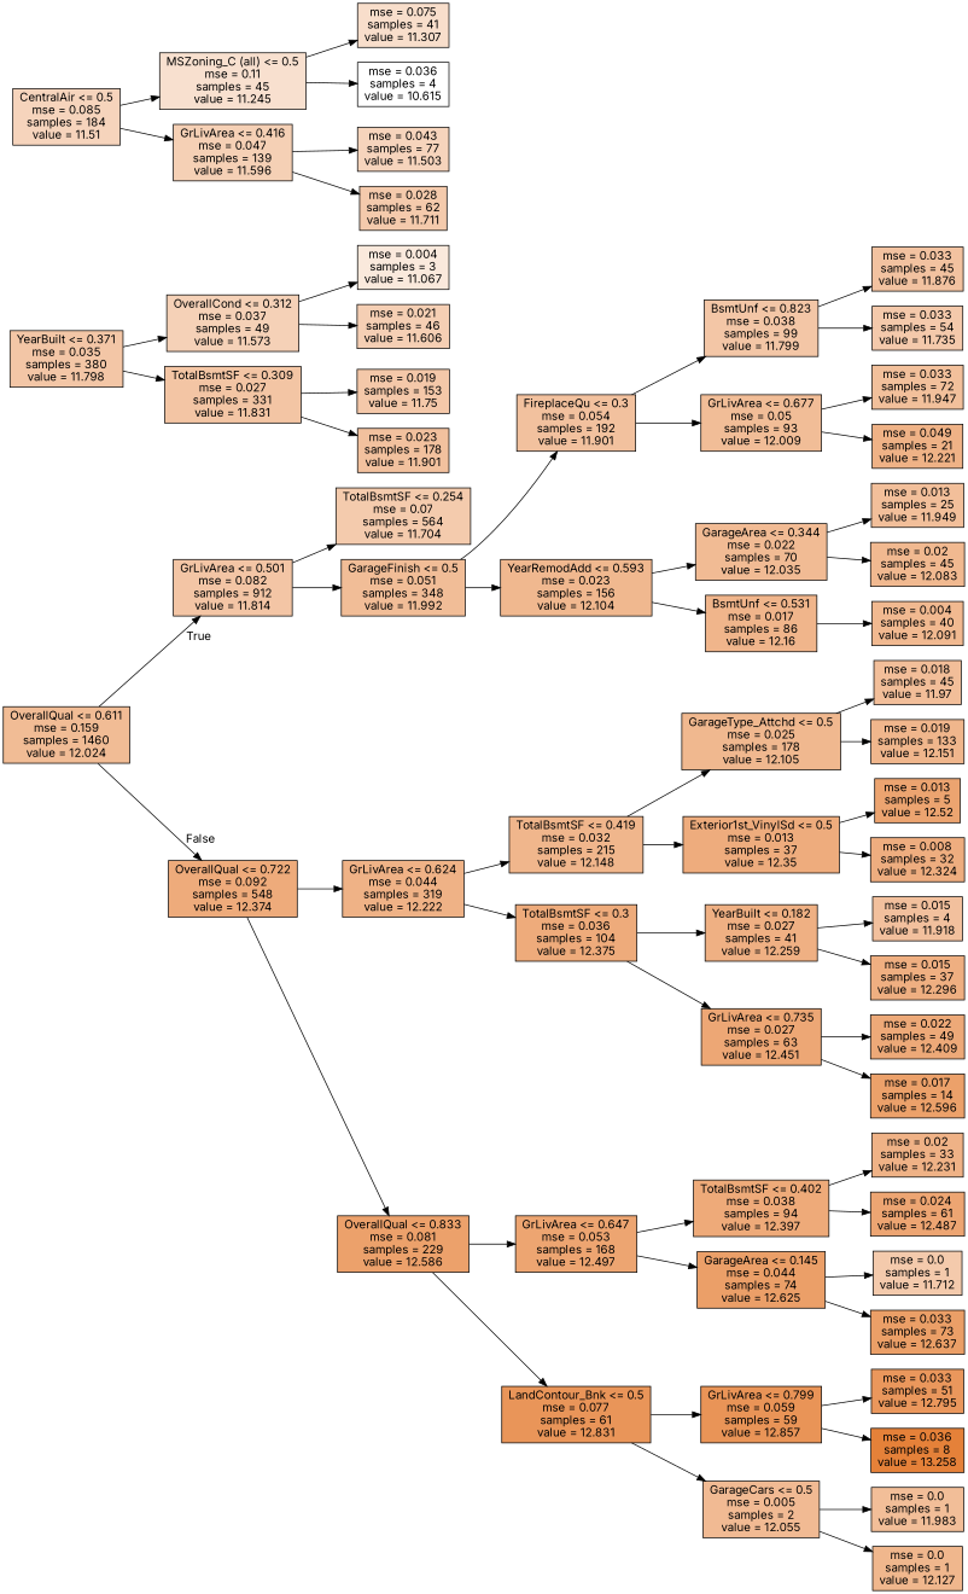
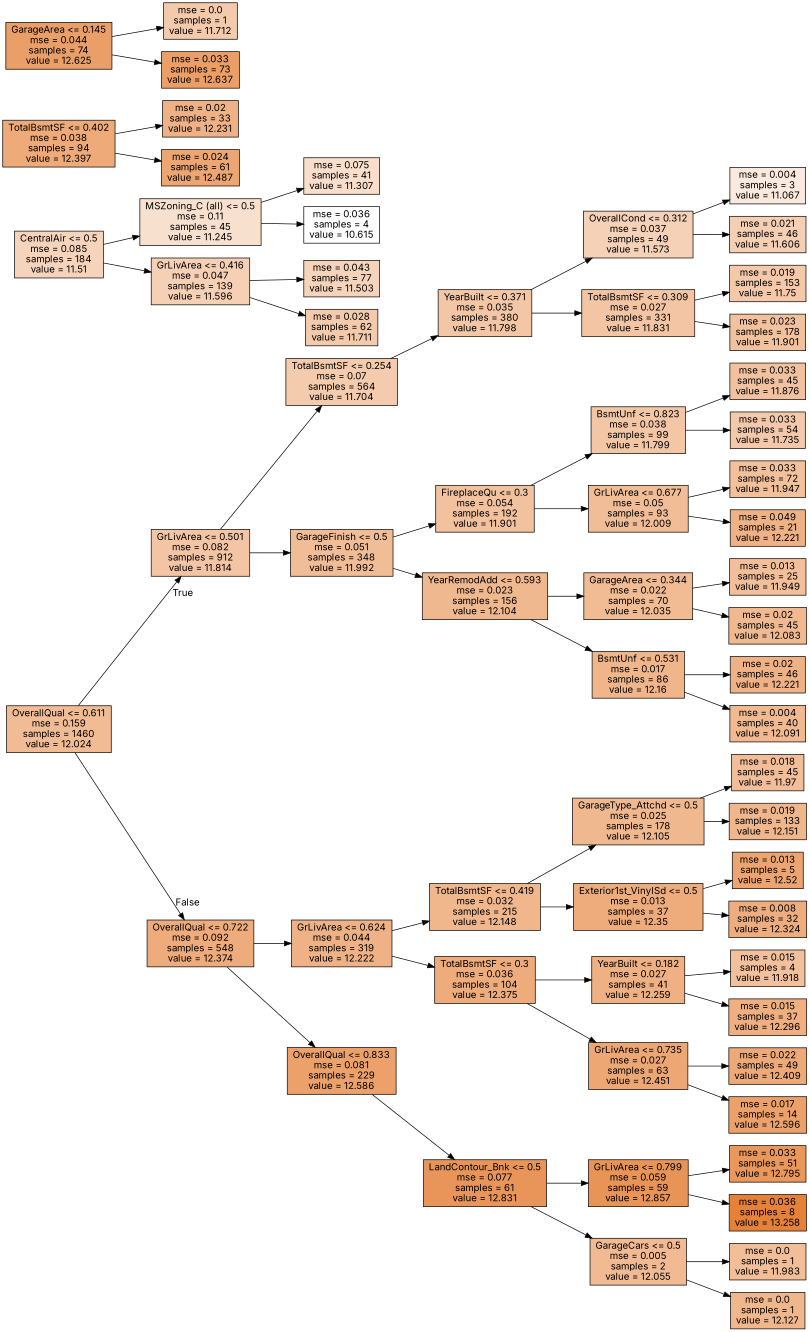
  digraph {
    fontname=Inter
    rankdir=LR
    node [color=black fillcolor="#e581399b" fontname=Inter shape=box style=filled]
    edge [fontname=Inter]
    n1 [fillcolor="#e5813988" label="OverallQual <= 0.611\nmse = 0.159\nsamples = 1460\nvalue = 12.024"]
    n2 [fillcolor="#e5813974" label="GrLivArea <= 0.501\nmse = 0.082\nsamples = 912\nvalue = 11.814"]
    n3 [fillcolor="#e58139aa" label="OverallQual <= 0.722\nmse = 0.092\nsamples = 548\nvalue = 12.374"]
    n4 [fillcolor="#e5813969" label="TotalBsmtSF <= 0.254\nmse = 0.07\nsamples = 564\nvalue = 11.704"]
    n5 [fillcolor="#e5813985" label="GarageFinish <= 0.5\nmse = 0.051\nsamples = 348\nvalue = 11.992"]
    n6 [label="GrLivArea <= 0.624\nmse = 0.044\nsamples = 319\nvalue = 12.222"]
    n7 [fillcolor="#e58139be" label="OverallQual <= 0.833\nmse = 0.081\nsamples = 229\nvalue = 12.586"]
    n8 [fillcolor="#e5813972" label="YearBuilt <= 0.371\nmse = 0.035\nsamples = 380\nvalue = 11.798"]
    n9 [fillcolor="#e581397c" label="FireplaceQu <= 0.3\nmse = 0.054\nsamples = 192\nvalue = 11.901"]
    n10 [fillcolor="#e5813990" label="YearRemodAdd <= 0.593\nmse = 0.023\nsamples = 156\nvalue = 12.104"]
    n11 [fillcolor="#e5813956" label="CentralAir <= 0.5\nmse = 0.085\nsamples = 184\nvalue = 11.51"]
    n12 [fillcolor="#e581393d" label="MSZoning_C (all) <= 0.5\nmse = 0.11\nsamples = 45\nvalue = 11.245"]
    n13 [fillcolor="#e581395f" label="GrLivArea <= 0.416\nmse = 0.047\nsamples = 139\nvalue = 11.596"]
    n14 [fillcolor="#e581395c" label="OverallCond <= 0.312\nmse = 0.037\nsamples = 49\nvalue = 11.573"]
    n15 [fillcolor="#e5813975" label="TotalBsmtSF <= 0.309\nmse = 0.027\nsamples = 331\nvalue = 11.831"]
    n16 [fillcolor="#e5813943" label="mse = 0.075\nsamples = 41\nvalue = 11.307"]
    n17 [fillcolor="#e5813900" label="mse = 0.036\nsamples = 4\nvalue = 10.615"]
    n18 [fillcolor="#e5813956" label="mse = 0.043\nsamples = 77\nvalue = 11.503"]
    n19 [fillcolor="#e581396a" label="mse = 0.028\nsamples = 62\nvalue = 11.711"]
    n20 [fillcolor="#e581392c" label="mse = 0.004\nsamples = 3\nvalue = 11.067"]
    n21 [fillcolor="#e5813960" label="mse = 0.021\nsamples = 46\nvalue = 11.606"]
    n22 [fillcolor="#e581396e" label="mse = 0.019\nsamples = 153\nvalue = 11.75"]
    n23 [fillcolor="#e581397c" label="mse = 0.023\nsamples = 178\nvalue = 11.901"]
    n24 [fillcolor="#e5813972" label="BsmtUnf <= 0.823\nmse = 0.038\nsamples = 99\nvalue = 11.799"]
    n25 [fillcolor="#e5813986" label="GrLivArea <= 0.677\nmse = 0.05\nsamples = 93\nvalue = 12.009"]
    n26 [fillcolor="#e5813989" label="GarageArea <= 0.344\nmse = 0.022\nsamples = 70\nvalue = 12.035"]
    n27 [fillcolor="#e5813995" label="BsmtUnf <= 0.531\nmse = 0.017\nsamples = 86\nvalue = 12.16"]
    n28 [fillcolor="#e581397a" label="mse = 0.033\nsamples = 45\nvalue = 11.876"]
    n29 [fillcolor="#e581396c" label="mse = 0.033\nsamples = 54\nvalue = 11.735"]
    n30 [fillcolor="#e5813980" label="mse = 0.033\nsamples = 72\nvalue = 11.947"]
    n31 [label="mse = 0.049\nsamples = 21\nvalue = 12.221"]
    n32 [fillcolor="#e5813981" label="mse = 0.013\nsamples = 25\nvalue = 11.949"]
    n33 [fillcolor="#e581398e" label="mse = 0.02\nsamples = 45\nvalue = 12.083"]
+   n34 [label="mse = 0.02\nsamples = 46\nvalue = 12.221"]
    n35 [fillcolor="#e581398e" label="mse = 0.004\nsamples = 40\nvalue = 12.091"]
    n36 [fillcolor="#e5813994" label="TotalBsmtSF <= 0.419\nmse = 0.032\nsamples = 215\nvalue = 12.148"]
    n37 [fillcolor="#e58139aa" label="TotalBsmtSF <= 0.3\nmse = 0.036\nsamples = 104\nvalue = 12.375"]
-   n38 [fillcolor="#e58139b6" label="GrLivArea <= 0.647\nmse = 0.053\nsamples = 168\nvalue = 12.497"]
    n39 [fillcolor="#e58139d6" label="LandContour_Bnk <= 0.5\nmse = 0.077\nsamples = 61\nvalue = 12.831"]
    n40 [fillcolor="#e5813990" label="GarageType_Attchd <= 0.5\nmse = 0.025\nsamples = 178\nvalue = 12.105"]
    n41 [fillcolor="#e58139a7" label="Exterior1st_VinylSd <= 0.5\nmse = 0.013\nsamples = 37\nvalue = 12.35"]
    n42 [fillcolor="#e581399f" label="YearBuilt <= 0.182\nmse = 0.027\nsamples = 41\nvalue = 12.259"]
    n43 [fillcolor="#e58139b1" label="GrLivArea <= 0.735\nmse = 0.027\nsamples = 63\nvalue = 12.451"]
    n44 [fillcolor="#e5813983" label="mse = 0.018\nsamples = 45\nvalue = 11.97"]
    n45 [fillcolor="#e5813994" label="mse = 0.019\nsamples = 133\nvalue = 12.151"]
    n46 [fillcolor="#e58139b8" label="mse = 0.013\nsamples = 5\nvalue = 12.52"]
    n47 [fillcolor="#e58139a5" label="mse = 0.008\nsamples = 32\nvalue = 12.324"]
    n48 [fillcolor="#e581397e" label="mse = 0.015\nsamples = 4\nvalue = 11.918"]
    n49 [fillcolor="#e58139a2" label="mse = 0.015\nsamples = 37\nvalue = 12.296"]
    n50 [fillcolor="#e58139ad" label="mse = 0.022\nsamples = 49\nvalue = 12.409"]
    n51 [fillcolor="#e58139bf" label="mse = 0.017\nsamples = 14\nvalue = 12.596"]
    n52 [fillcolor="#e58139ac" label="TotalBsmtSF <= 0.402\nmse = 0.038\nsamples = 94\nvalue = 12.397"]
    n53 [fillcolor="#e58139c2" label="GarageArea <= 0.145\nmse = 0.044\nsamples = 74\nvalue = 12.625"]
    n54 [fillcolor="#e58139d8" label="GrLivArea <= 0.799\nmse = 0.059\nsamples = 59\nvalue = 12.857"]
    n55 [fillcolor="#e581398b" label="GarageCars <= 0.5\nmse = 0.005\nsamples = 2\nvalue = 12.055"]
    n56 [fillcolor="#e581399c" label="mse = 0.02\nsamples = 33\nvalue = 12.231"]
    n57 [fillcolor="#e58139b5" label="mse = 0.024\nsamples = 61\nvalue = 12.487"]
    n58 [fillcolor="#e581396a" label="mse = 0.0\nsamples = 1\nvalue = 11.712"]
    n59 [fillcolor="#e58139c3" label="mse = 0.033\nsamples = 73\nvalue = 12.637"]
    n60 [fillcolor="#e58139d2" label="mse = 0.033\nsamples = 51\nvalue = 12.795"]
    n61 [fillcolor="#e58139ff" label="mse = 0.036\nsamples = 8\nvalue = 13.258"]
    n62 [fillcolor="#e5813984" label="mse = 0.0\nsamples = 1\nvalue = 11.983"]
    n63 [fillcolor="#e5813992" label="mse = 0.0\nsamples = 1\nvalue = 12.127"]
    n1 -> n2 [headlabel=True labelangle=45 labeldistance=2.5]
    n1 -> n3 [headlabel=False labelangle=-45 labeldistance=2.5]
    n2 -> n4
    n2 -> n5
    n3 -> n6
    n3 -> n7
+   n4 -> n8
    n5 -> n9
    n5 -> n10
    n6 -> n36
    n6 -> n37
-   n7 -> n38
    n7 -> n39
    n8 -> n14
    n8 -> n15
    n9 -> n24
    n9 -> n25
    n10 -> n26
    n10 -> n27
    n11 -> n12
    n11 -> n13
    n12 -> n16
    n12 -> n17
    n13 -> n18
    n13 -> n19
    n14 -> n20
    n14 -> n21
    n15 -> n22
    n15 -> n23
    n24 -> n28
    n24 -> n29
    n25 -> n30
    n25 -> n31
    n26 -> n32
    n26 -> n33
+   n27 -> n34
    n27 -> n35
    n36 -> n40
    n36 -> n41
    n37 -> n42
    n37 -> n43
-   n38 -> n52
-   n38 -> n53
    n39 -> n54
    n39 -> n55
    n40 -> n44
    n40 -> n45
    n41 -> n46
    n41 -> n47
    n42 -> n48
    n42 -> n49
    n43 -> n50
    n43 -> n51
    n52 -> n56
    n52 -> n57
    n53 -> n58
    n53 -> n59
    n54 -> n60
    n54 -> n61
    n55 -> n62
    n55 -> n63
  }
